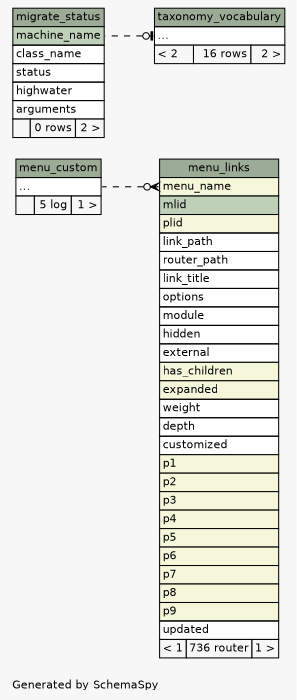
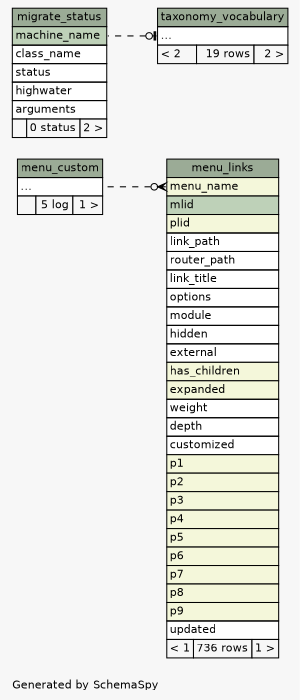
  digraph {
    bgcolor="#f7f7f7"
    fontname=Helvetica
    fontsize=11
    label="\nGenerated by SchemaSpy"
    labeljust=l
    nodesep=0.18
    rankdir=RL
    ranksep=0.46
    node [fontname=Helvetica fontsize=11 shape=plaintext]
    edge [arrowhead=none arrowsize=0.8 dir=back style=dashed]
-   n1 [label=<     <TABLE BORDER="0" CELLBORDER="1" CELLSPACING="0" BGCOLOR="#ffffff">       <TR><TD COLSPAN="3" BGCOLOR="#9bab96" ALIGN="CENTER">menu_links</TD></TR>       <TR><TD PORT="menu_name" COLSPAN="3" BGCOLOR="#f4f7da" ALIGN="LEFT">menu_name</TD></TR>       <TR><TD PORT="mlid" COLSPAN="3" BGCOLOR="#bed1b8" ALIGN="LEFT">mlid</TD></TR>       <TR><TD PORT="plid" COLSPAN="3" BGCOLOR="#f4f7da" ALIGN="LEFT">plid</TD></TR>       <TR><TD PORT="link_path" COLSPAN="3" ALIGN="LEFT">link_path</TD></TR>       <TR><TD PORT="router_path" COLSPAN="3" ALIGN="LEFT">router_path</TD></TR>       <TR><TD PORT="link_title" COLSPAN="3" ALIGN="LEFT">link_title</TD></TR>       <TR><TD PORT="options" COLSPAN="3" ALIGN="LEFT">options</TD></TR>       <TR><TD PORT="module" COLSPAN="3" ALIGN="LEFT">module</TD></TR>       <TR><TD PORT="hidden" COLSPAN="3" ALIGN="LEFT">hidden</TD></TR>       <TR><TD PORT="external" COLSPAN="3" ALIGN="LEFT">external</TD></TR>       <TR><TD PORT="has_children" COLSPAN="3" BGCOLOR="#f4f7da" ALIGN="LEFT">has_children</TD></TR>       <TR><TD PORT="expanded" COLSPAN="3" BGCOLOR="#f4f7da" ALIGN="LEFT">expanded</TD></TR>       <TR><TD PORT="weight" COLSPAN="3" ALIGN="LEFT">weight</TD></TR>       <TR><TD PORT="depth" COLSPAN="3" ALIGN="LEFT">depth</TD></TR>       <TR><TD PORT="customized" COLSPAN="3" ALIGN="LEFT">customized</TD></TR>       <TR><TD PORT="p1" COLSPAN="3" BGCOLOR="#f4f7da" ALIGN="LEFT">p1</TD></TR>       <TR><TD PORT="p2" COLSPAN="3" BGCOLOR="#f4f7da" ALIGN="LEFT">p2</TD></TR>       <TR><TD PORT="p3" COLSPAN="3" BGCOLOR="#f4f7da" ALIGN="LEFT">p3</TD></TR>       <TR><TD PORT="p4" COLSPAN="3" BGCOLOR="#f4f7da" ALIGN="LEFT">p4</TD></TR>       <TR><TD PORT="p5" COLSPAN="3" BGCOLOR="#f4f7da" ALIGN="LEFT">p5</TD></TR>       <TR><TD PORT="p6" COLSPAN="3" BGCOLOR="#f4f7da" ALIGN="LEFT">p6</TD></TR>       <TR><TD PORT="p7" COLSPAN="3" BGCOLOR="#f4f7da" ALIGN="LEFT">p7</TD></TR>       <TR><TD PORT="p8" COLSPAN="3" BGCOLOR="#f4f7da" ALIGN="LEFT">p8</TD></TR>       <TR><TD PORT="p9" COLSPAN="3" BGCOLOR="#f4f7da" ALIGN="LEFT">p9</TD></TR>       <TR><TD PORT="updated" COLSPAN="3" ALIGN="LEFT">updated</TD></TR>       <TR><TD ALIGN="LEFT" BGCOLOR="#f7f7f7">&lt; 1</TD><TD ALIGN="RIGHT" BGCOLOR="#f7f7f7">736 router</TD><TD ALIGN="RIGHT" BGCOLOR="#f7f7f7">1 &gt;</TD></TR>     </TABLE>>]
+   n1 [label=<     <TABLE BORDER="0" CELLBORDER="1" CELLSPACING="0" BGCOLOR="#ffffff">       <TR><TD COLSPAN="3" BGCOLOR="#9bab96" ALIGN="CENTER">menu_links</TD></TR>       <TR><TD PORT="menu_name" COLSPAN="3" BGCOLOR="#f4f7da" ALIGN="LEFT">menu_name</TD></TR>       <TR><TD PORT="mlid" COLSPAN="3" BGCOLOR="#bed1b8" ALIGN="LEFT">mlid</TD></TR>       <TR><TD PORT="plid" COLSPAN="3" BGCOLOR="#f4f7da" ALIGN="LEFT">plid</TD></TR>       <TR><TD PORT="link_path" COLSPAN="3" ALIGN="LEFT">link_path</TD></TR>       <TR><TD PORT="router_path" COLSPAN="3" ALIGN="LEFT">router_path</TD></TR>       <TR><TD PORT="link_title" COLSPAN="3" ALIGN="LEFT">link_title</TD></TR>       <TR><TD PORT="options" COLSPAN="3" ALIGN="LEFT">options</TD></TR>       <TR><TD PORT="module" COLSPAN="3" ALIGN="LEFT">module</TD></TR>       <TR><TD PORT="hidden" COLSPAN="3" ALIGN="LEFT">hidden</TD></TR>       <TR><TD PORT="external" COLSPAN="3" ALIGN="LEFT">external</TD></TR>       <TR><TD PORT="has_children" COLSPAN="3" BGCOLOR="#f4f7da" ALIGN="LEFT">has_children</TD></TR>       <TR><TD PORT="expanded" COLSPAN="3" BGCOLOR="#f4f7da" ALIGN="LEFT">expanded</TD></TR>       <TR><TD PORT="weight" COLSPAN="3" ALIGN="LEFT">weight</TD></TR>       <TR><TD PORT="depth" COLSPAN="3" ALIGN="LEFT">depth</TD></TR>       <TR><TD PORT="customized" COLSPAN="3" ALIGN="LEFT">customized</TD></TR>       <TR><TD PORT="p1" COLSPAN="3" BGCOLOR="#f4f7da" ALIGN="LEFT">p1</TD></TR>       <TR><TD PORT="p2" COLSPAN="3" BGCOLOR="#f4f7da" ALIGN="LEFT">p2</TD></TR>       <TR><TD PORT="p3" COLSPAN="3" BGCOLOR="#f4f7da" ALIGN="LEFT">p3</TD></TR>       <TR><TD PORT="p4" COLSPAN="3" BGCOLOR="#f4f7da" ALIGN="LEFT">p4</TD></TR>       <TR><TD PORT="p5" COLSPAN="3" BGCOLOR="#f4f7da" ALIGN="LEFT">p5</TD></TR>       <TR><TD PORT="p6" COLSPAN="3" BGCOLOR="#f4f7da" ALIGN="LEFT">p6</TD></TR>       <TR><TD PORT="p7" COLSPAN="3" BGCOLOR="#f4f7da" ALIGN="LEFT">p7</TD></TR>       <TR><TD PORT="p8" COLSPAN="3" BGCOLOR="#f4f7da" ALIGN="LEFT">p8</TD></TR>       <TR><TD PORT="p9" COLSPAN="3" BGCOLOR="#f4f7da" ALIGN="LEFT">p9</TD></TR>       <TR><TD PORT="updated" COLSPAN="3" ALIGN="LEFT">updated</TD></TR>       <TR><TD ALIGN="LEFT" BGCOLOR="#f7f7f7">&lt; 1</TD><TD ALIGN="RIGHT" BGCOLOR="#f7f7f7">736 rows</TD><TD ALIGN="RIGHT" BGCOLOR="#f7f7f7">1 &gt;</TD></TR>     </TABLE>>]
    n2 [label=<     <TABLE BORDER="0" CELLBORDER="1" CELLSPACING="0" BGCOLOR="#ffffff">       <TR><TD COLSPAN="3" BGCOLOR="#9bab96" ALIGN="CENTER">menu_custom</TD></TR>       <TR><TD PORT="elipses" COLSPAN="3" ALIGN="LEFT">...</TD></TR>       <TR><TD ALIGN="LEFT" BGCOLOR="#f7f7f7">  </TD><TD ALIGN="RIGHT" BGCOLOR="#f7f7f7">5 log</TD><TD ALIGN="RIGHT" BGCOLOR="#f7f7f7">1 &gt;</TD></TR>     </TABLE>>]
-   n3 [label=<     <TABLE BORDER="0" CELLBORDER="1" CELLSPACING="0" BGCOLOR="#ffffff">       <TR><TD COLSPAN="3" BGCOLOR="#9bab96" ALIGN="CENTER">migrate_status</TD></TR>       <TR><TD PORT="machine_name" COLSPAN="3" BGCOLOR="#bed1b8" ALIGN="LEFT">machine_name</TD></TR>       <TR><TD PORT="class_name" COLSPAN="3" ALIGN="LEFT">class_name</TD></TR>       <TR><TD PORT="status" COLSPAN="3" ALIGN="LEFT">status</TD></TR>       <TR><TD PORT="highwater" COLSPAN="3" ALIGN="LEFT">highwater</TD></TR>       <TR><TD PORT="arguments" COLSPAN="3" ALIGN="LEFT">arguments</TD></TR>       <TR><TD ALIGN="LEFT" BGCOLOR="#f7f7f7">  </TD><TD ALIGN="RIGHT" BGCOLOR="#f7f7f7">0 rows</TD><TD ALIGN="RIGHT" BGCOLOR="#f7f7f7">2 &gt;</TD></TR>     </TABLE>>]
-   n4 [label=<     <TABLE BORDER="0" CELLBORDER="1" CELLSPACING="0" BGCOLOR="#ffffff">       <TR><TD COLSPAN="3" BGCOLOR="#9bab96" ALIGN="CENTER">taxonomy_vocabulary</TD></TR>       <TR><TD PORT="elipses" COLSPAN="3" ALIGN="LEFT">...</TD></TR>       <TR><TD ALIGN="LEFT" BGCOLOR="#f7f7f7">&lt; 2</TD><TD ALIGN="RIGHT" BGCOLOR="#f7f7f7">16 rows</TD><TD ALIGN="RIGHT" BGCOLOR="#f7f7f7">2 &gt;</TD></TR>     </TABLE>>]
+   n3 [label=<     <TABLE BORDER="0" CELLBORDER="1" CELLSPACING="0" BGCOLOR="#ffffff">       <TR><TD COLSPAN="3" BGCOLOR="#9bab96" ALIGN="CENTER">migrate_status</TD></TR>       <TR><TD PORT="machine_name" COLSPAN="3" BGCOLOR="#bed1b8" ALIGN="LEFT">machine_name</TD></TR>       <TR><TD PORT="class_name" COLSPAN="3" ALIGN="LEFT">class_name</TD></TR>       <TR><TD PORT="status" COLSPAN="3" ALIGN="LEFT">status</TD></TR>       <TR><TD PORT="highwater" COLSPAN="3" ALIGN="LEFT">highwater</TD></TR>       <TR><TD PORT="arguments" COLSPAN="3" ALIGN="LEFT">arguments</TD></TR>       <TR><TD ALIGN="LEFT" BGCOLOR="#f7f7f7">  </TD><TD ALIGN="RIGHT" BGCOLOR="#f7f7f7">0 status</TD><TD ALIGN="RIGHT" BGCOLOR="#f7f7f7">2 &gt;</TD></TR>     </TABLE>>]
+   n4 [label=<     <TABLE BORDER="0" CELLBORDER="1" CELLSPACING="0" BGCOLOR="#ffffff">       <TR><TD COLSPAN="3" BGCOLOR="#9bab96" ALIGN="CENTER">taxonomy_vocabulary</TD></TR>       <TR><TD PORT="elipses" COLSPAN="3" ALIGN="LEFT">...</TD></TR>       <TR><TD ALIGN="LEFT" BGCOLOR="#f7f7f7">&lt; 2</TD><TD ALIGN="RIGHT" BGCOLOR="#f7f7f7">19 rows</TD><TD ALIGN="RIGHT" BGCOLOR="#f7f7f7">2 &gt;</TD></TR>     </TABLE>>]
    n1 -> n2 [arrowtail=crowodot headport="elipses:e" tailport="menu_name:w"]
    n4 -> n3 [arrowtail=teeodot headport="machine_name:e" tailport="elipses:w"]
  }
